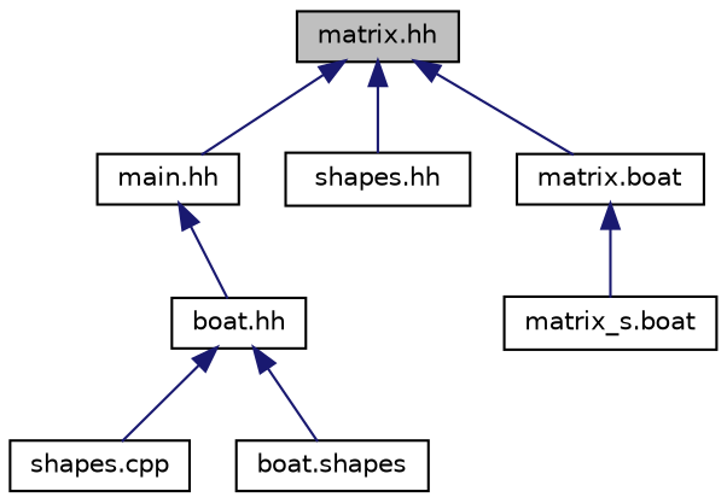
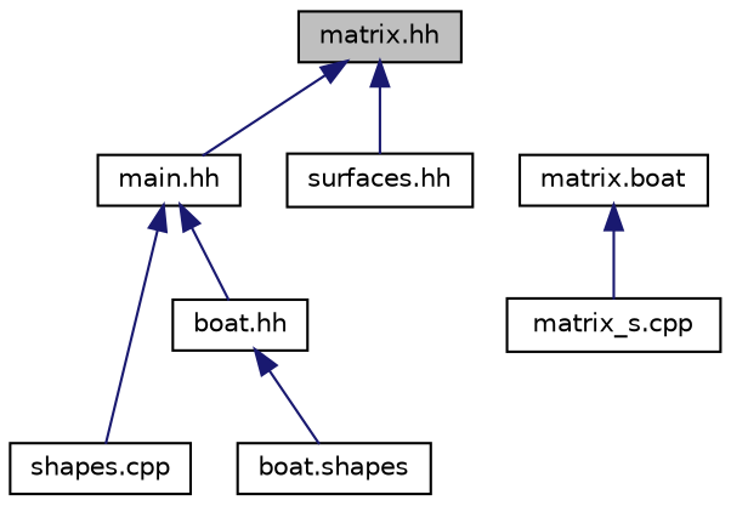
  digraph {
    node [color=black fillcolor=white fontname=Helvetica fontsize=10 shape=record style=filled]
    edge [color=midnightblue dir=back fontname=Helvetica fontsize=10 labelfontname=Helvetica labelfontsize=10 style=solid]
    n1 [fillcolor=grey75 fontcolor=black height=0.2 label="matrix.hh" width=0.4]
    n2 [height=0.2 label="main.hh" width=0.4]
-   n3 [height=0.2 label="shapes.hh" width=0.4]
+   n3 [height=0.2 label="surfaces.hh" width=0.4]
    n4 [height=0.2 label="matrix.boat" width=0.4]
    n5 [height=0.2 label="boat.hh" width=0.4]
    n6 [height=0.2 label="shapes.cpp" width=0.4]
-   n7 [height=0.2 label="matrix_s.boat" width=0.4]
+   n7 [height=0.2 label="matrix_s.cpp" width=0.4]
    n8 [height=0.2 label="boat.shapes" width=0.4]
    n1 -> n2
    n1 -> n3
-   n1 -> n4
    n2 -> n5
-   n5 -> n6
+   n2 -> n6
    n4 -> n7
    n5 -> n8
  }
